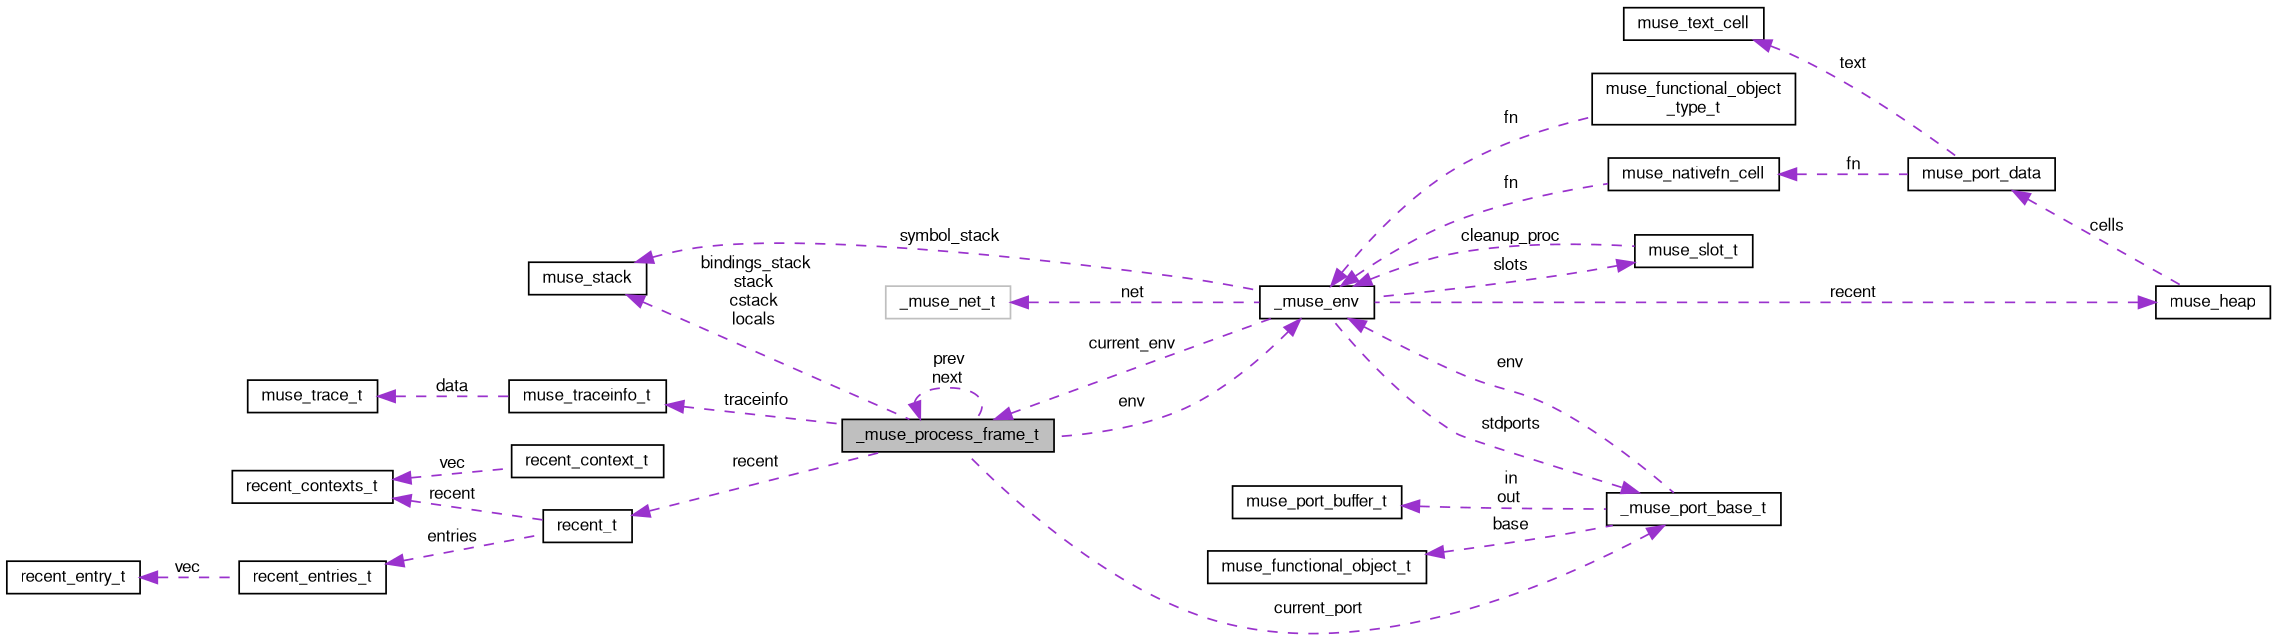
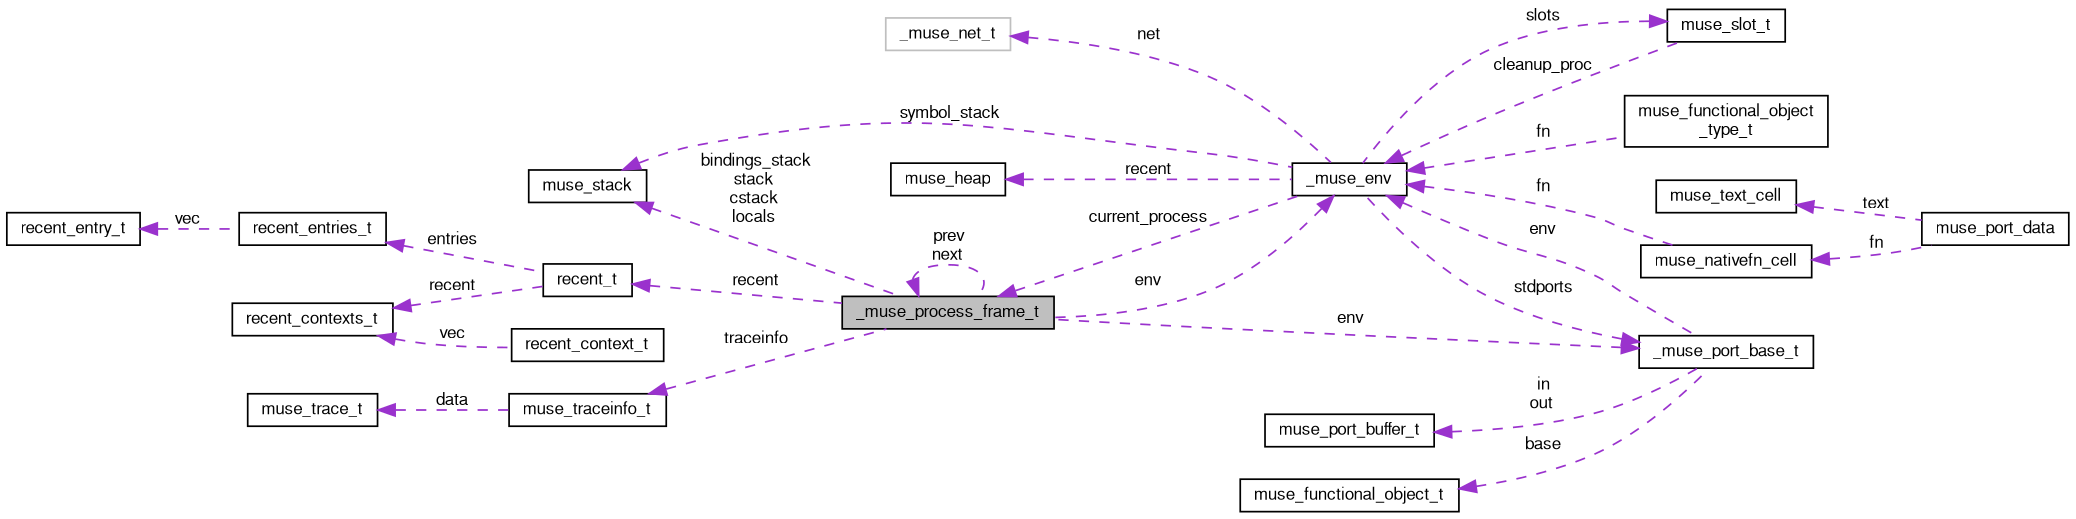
  digraph {
    rankdir=LR
    node [color=black fillcolor=white fontname=FreeSans fontsize=10 shape=record style=filled]
    edge [color=darkorchid3 dir=back fontname=FreeSans fontsize=10 labelfontname=FreeSans labelfontsize=10 style=dashed]
    n1 [fillcolor=grey75 fontcolor=black height=0.2 label=_muse_process_frame_t width=0.4]
    n2 [height=0.2 label=_muse_env width=0.4]
    n3 [height=0.2 label=_muse_port_base_t width=0.4]
    n4 [height=0.2 label=muse_nativefn_cell width=0.4]
    n5 [height=0.2 label=muse_slot_t width=0.4]
    n6 [height=0.2 label="muse_functional_object\l_type_t" width=0.4]
    n7 [height=0.2 label=muse_port_data width=0.4]
    n8 [height=0.2 label=muse_heap width=0.4]
    n9 [height=0.2 label=muse_text_cell width=0.4]
    n10 [height=0.2 label=muse_stack width=0.4]
    n11 [color=grey75 height=0.2 label=_muse_net_t width=0.4]
    n12 [height=0.2 label=muse_port_buffer_t width=0.4]
    n13 [height=0.2 label=muse_functional_object_t width=0.4]
    n14 [height=0.2 label=muse_traceinfo_t width=0.4]
    n15 [height=0.2 label=muse_trace_t width=0.4]
    n16 [height=0.2 label=recent_t width=0.4]
    n17 [height=0.2 label=recent_contexts_t width=0.4]
    n18 [height=0.2 label=recent_context_t width=0.4]
    n19 [height=0.2 label=recent_entries_t width=0.4]
    n20 [height=0.2 label=recent_entry_t width=0.4]
    n1 -> n1 [label=" prev\nnext"]
-   n1 -> n2 [label=" current_env"]
+   n1 -> n2 [label=" current_process"]
    n2 -> n1 [label=" env"]
    n2 -> n3 [label=" env"]
    n2 -> n4 [label=" fn"]
    n2 -> n5 [label=" cleanup_proc"]
    n2 -> n6 [label=" fn"]
-   n3 -> n1 [label=" current_port"]
+   n3 -> n1 [label=" env"]
    n3 -> n2 [label=" stdports"]
    n4 -> n7 [label=" fn"]
    n5 -> n2 [label=" slots"]
-   n7 -> n8 [label=" cells"]
    n8 -> n2 [label=" recent"]
    n9 -> n7 [label=" text"]
    n10 -> n1 [label=" bindings_stack\nstack\ncstack\nlocals"]
    n10 -> n2 [label=" symbol_stack"]
    n11 -> n2 [label=" net"]
    n12 -> n3 [label=" in\nout"]
    n13 -> n3 [label=" base"]
    n14 -> n1 [label=" traceinfo"]
    n15 -> n14 [label=" data"]
    n16 -> n1 [label=" recent"]
    n17 -> n16 [label=" recent"]
    n17 -> n18 [label=" vec"]
    n19 -> n16 [label=" entries"]
    n20 -> n19 [label=" vec"]
  }
